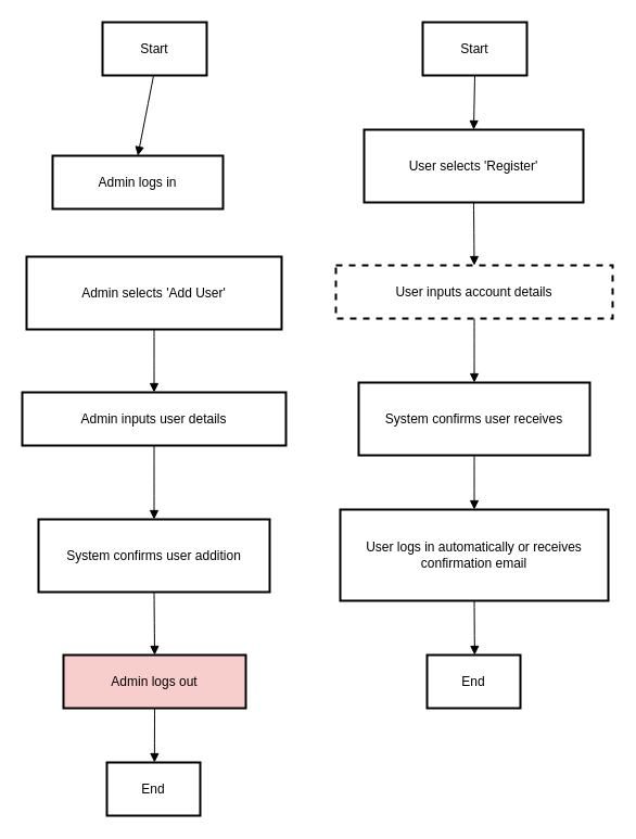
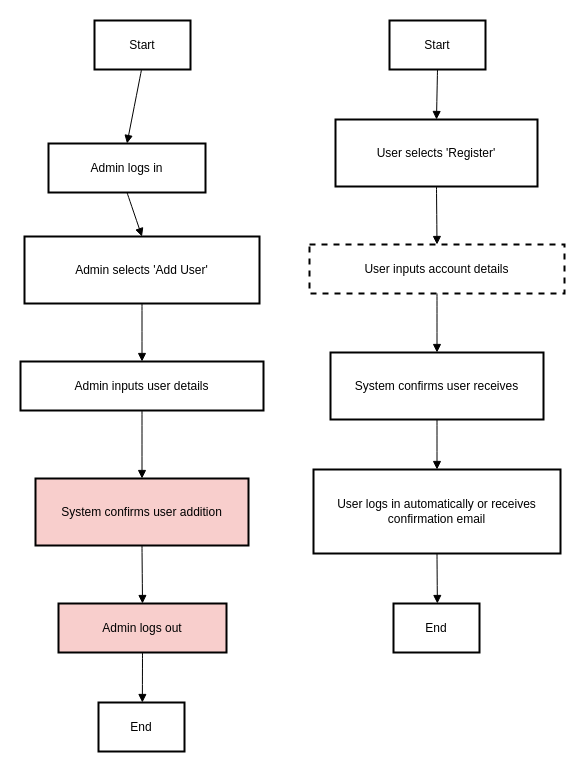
  <mxCell id="0" />
  <mxCell id="1" parent="0" />
  <mxCell id="2" value="Start" style="whiteSpace=wrap;strokeWidth=2;" vertex="1" parent="1"><mxGeometry x="94" y="20" width="96" height="49" as="geometry" /></mxCell>
  <mxCell id="3" value="Admin logs in" style="whiteSpace=wrap;strokeWidth=2;" vertex="1" parent="1"><mxGeometry x="48" y="143" width="157" height="49" as="geometry" /></mxCell>
  <mxCell id="4" value="Admin selects 'Add User'" style="whiteSpace=wrap;strokeWidth=2;" vertex="1" parent="1"><mxGeometry x="24" y="236" width="235" height="67" as="geometry" /></mxCell>
  <mxCell id="5" value="Admin inputs user details" style="whiteSpace=wrap;strokeWidth=2;" vertex="1" parent="1"><mxGeometry x="20" y="361" width="243" height="49" as="geometry" /></mxCell>
- <mxCell id="6" value="System confirms user addition" style="whiteSpace=wrap;strokeWidth=2;" vertex="1" parent="1"><mxGeometry x="35" y="478" width="213" height="67" as="geometry" /></mxCell>
+ <mxCell id="6" value="System confirms user addition" style="whiteSpace=wrap;strokeWidth=2;fillColor=#f8cecc;" vertex="1" parent="1"><mxGeometry x="35" y="478" width="213" height="67" as="geometry" /></mxCell>
  <mxCell id="7" value="Admin logs out" style="whiteSpace=wrap;strokeWidth=2;fillColor=#f8cecc;" vertex="1" parent="1"><mxGeometry x="58" y="603" width="168" height="49" as="geometry" /></mxCell>
  <mxCell id="8" value="End" style="whiteSpace=wrap;strokeWidth=2;" vertex="1" parent="1"><mxGeometry x="98" y="702" width="86" height="49" as="geometry" /></mxCell>
  <mxCell id="9" value="Start" style="whiteSpace=wrap;strokeWidth=2;" vertex="1" parent="1"><mxGeometry x="389" y="20" width="96" height="49" as="geometry" /></mxCell>
  <mxCell id="10" value="User selects 'Register'" style="whiteSpace=wrap;strokeWidth=2;" vertex="1" parent="1"><mxGeometry x="335" y="119" width="202" height="67" as="geometry" /></mxCell>
  <mxCell id="11" value="User inputs account details" style="whiteSpace=wrap;strokeWidth=2;dashed=1;" vertex="1" parent="1"><mxGeometry x="309" y="244" width="255" height="49" as="geometry" /></mxCell>
  <mxCell id="12" value="System confirms user receives" style="whiteSpace=wrap;strokeWidth=2;" vertex="1" parent="1"><mxGeometry x="330" y="352" width="213" height="67" as="geometry" /></mxCell>
  <mxCell id="13" value="User logs in automatically or receives confirmation email" style="whiteSpace=wrap;strokeWidth=2;" vertex="1" parent="1"><mxGeometry x="313" y="469" width="247" height="84" as="geometry" /></mxCell>
  <mxCell id="14" value="End" style="whiteSpace=wrap;strokeWidth=2;" vertex="1" parent="1"><mxGeometry x="393" y="603" width="86" height="49" as="geometry" /></mxCell>
  <mxCell id="15" value="" style="curved=1;startArrow=none;endArrow=block;exitX=0.49;exitY=1;entryX=0.5;entryY=0;rounded=0;" edge="1" parent="1" source="2" target="3"><mxGeometry relative="1" as="geometry"><Array as="points" /></mxGeometry></mxCell>
+ <mxCell id="16" value="" style="curved=1;startArrow=none;endArrow=block;exitX=0.5;exitY=1;entryX=0.5;entryY=-0.01;rounded=0;" edge="1" parent="1" source="3" target="4"><mxGeometry relative="1" as="geometry"><Array as="points" /></mxGeometry></mxCell>
  <mxCell id="17" value="" style="curved=1;startArrow=none;endArrow=block;exitX=0.5;exitY=0.99;entryX=0.5;entryY=0;rounded=0;" edge="1" parent="1" source="4" target="5"><mxGeometry relative="1" as="geometry"><Array as="points" /></mxGeometry></mxCell>
  <mxCell id="18" value="" style="curved=1;startArrow=none;endArrow=block;exitX=0.5;exitY=1;entryX=0.5;entryY=-0.01;rounded=0;" edge="1" parent="1" source="5" target="6"><mxGeometry relative="1" as="geometry"><Array as="points" /></mxGeometry></mxCell>
  <mxCell id="19" value="" style="curved=1;startArrow=none;endArrow=block;exitX=0.5;exitY=0.99;entryX=0.5;entryY=0;rounded=0;" edge="1" parent="1" source="6" target="7"><mxGeometry relative="1" as="geometry"><Array as="points" /></mxGeometry></mxCell>
  <mxCell id="20" value="" style="curved=1;startArrow=none;endArrow=block;exitX=0.5;exitY=1;entryX=0.51;entryY=0;rounded=0;" edge="1" parent="1" source="7" target="8"><mxGeometry relative="1" as="geometry"><Array as="points" /></mxGeometry></mxCell>
  <mxCell id="21" value="" style="curved=1;startArrow=none;endArrow=block;exitX=0.5;exitY=1;entryX=0.5;entryY=0;rounded=0;" edge="1" parent="1" source="9" target="10"><mxGeometry relative="1" as="geometry"><Array as="points" /></mxGeometry></mxCell>
  <mxCell id="22" value="" style="curved=1;startArrow=none;endArrow=block;exitX=0.5;exitY=0.99;entryX=0.5;entryY=0.01;rounded=0;" edge="1" parent="1" source="10" target="11"><mxGeometry relative="1" as="geometry"><Array as="points" /></mxGeometry></mxCell>
  <mxCell id="23" value="" style="curved=1;startArrow=none;endArrow=block;exitX=0.5;exitY=1.01;entryX=0.5;entryY=0;rounded=0;" edge="1" parent="1" source="11" target="12"><mxGeometry relative="1" as="geometry"><Array as="points" /></mxGeometry></mxCell>
  <mxCell id="24" value="" style="curved=1;startArrow=none;endArrow=block;exitX=0.5;exitY=1;entryX=0.5;entryY=0;rounded=0;" edge="1" parent="1" source="12" target="13"><mxGeometry relative="1" as="geometry"><Array as="points" /></mxGeometry></mxCell>
  <mxCell id="25" value="" style="curved=1;startArrow=none;endArrow=block;exitX=0.5;exitY=1;entryX=0.51;entryY=0;rounded=0;" edge="1" parent="1" source="13" target="14"><mxGeometry relative="1" as="geometry"><Array as="points" /></mxGeometry></mxCell>
